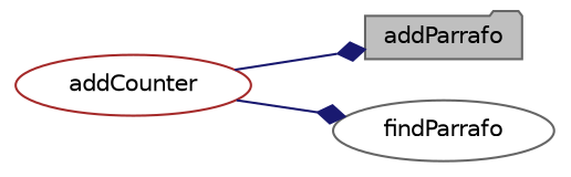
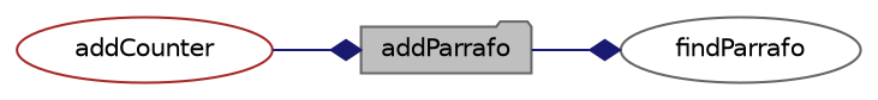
  digraph {
    rankdir=LR
    node [color=gray40 fillcolor=white fontname=Helvetica fontsize=10 shape=ellipse style=filled]
    edge [arrowhead=diamond color=midnightblue fontname=Helvetica fontsize=10 labelfontname=Helvetica labelfontsize=10 style=solid]
    n1 [fillcolor=grey75 fontcolor=black height=0.2 label=addParrafo shape=folder width=0.4]
    n2 [height=0.2 label=findParrafo width=0.4]
    n3 [color=brown height=0.2 label=addCounter width=0.4]
-   n3 -> n2
+   n1 -> n2
    n3 -> n1
  }
